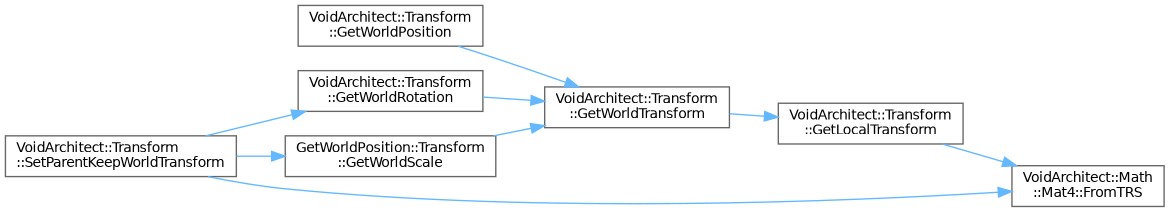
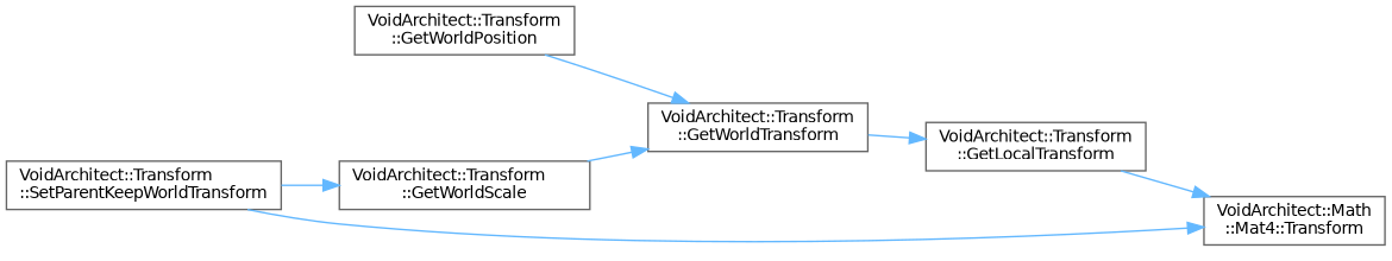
  digraph {
    rankdir=RL
    node [color=grey40 fillcolor=white fontname=Helvetica fontsize=10 shape=box style=filled]
    edge [color=steelblue1 dir=back fontname=Helvetica fontsize=10 labelfontname=Helvetica labelfontsize=10 style=solid]
-   n1 [height=0.2 label="VoidArchitect::Math\l::Mat4::FromTRS" width=0.4]
+   n1 [height=0.2 label="VoidArchitect::Math\l::Mat4::Transform" width=0.4]
    n2 [height=0.2 label="VoidArchitect::Transform\l::GetLocalTransform" width=0.4]
    n3 [height=0.2 label="VoidArchitect::Transform\l::SetParentKeepWorldTransform" width=0.4]
    n4 [height=0.2 label="VoidArchitect::Transform\l::GetWorldTransform" width=0.4]
    n5 [height=0.2 label="VoidArchitect::Transform\l::GetWorldPosition" width=0.4]
-   n6 [height=0.2 label="VoidArchitect::Transform\l::GetWorldRotation" width=0.4]
-   n7 [height=0.2 label="GetWorldPosition::Transform\l::GetWorldScale" width=0.4]
+   n7 [height=0.2 label="VoidArchitect::Transform\l::GetWorldScale" width=0.4]
    n1 -> n2
    n1 -> n3
    n2 -> n4
    n4 -> n5
-   n4 -> n6
    n4 -> n7
-   n6 -> n3
    n7 -> n3
  }
